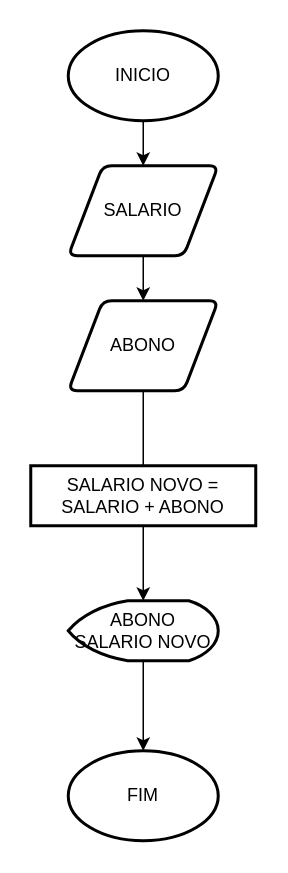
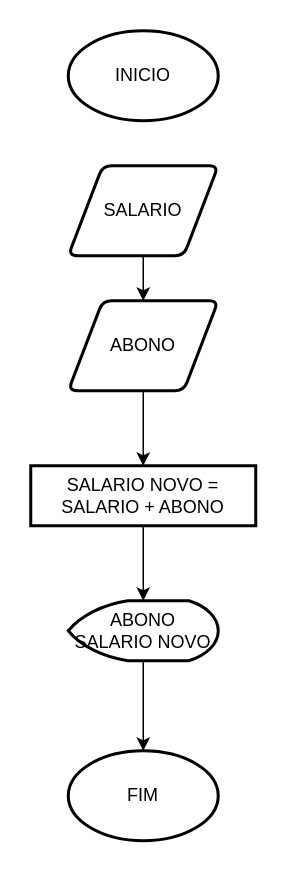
  <mxCell id="0" />
  <mxCell id="1" parent="0" />
- <mxCell id="2" value="" style="edgeStyle=orthogonalEdgeStyle;rounded=0;orthogonalLoop=1;jettySize=auto;html=1;" edge="1" parent="1" source="3" target="6"><mxGeometry relative="1" as="geometry" /></mxCell>
  <mxCell id="3" value="INICIO" style="strokeWidth=2;html=1;shape=mxgraph.flowchart.start_1;whiteSpace=wrap;" vertex="1" parent="1"><mxGeometry x="45" y="20" width="100" height="60" as="geometry" /></mxCell>
  <mxCell id="4" value="FIM" style="strokeWidth=2;html=1;shape=mxgraph.flowchart.start_1;whiteSpace=wrap;" vertex="1" parent="1"><mxGeometry x="45" y="500" width="100" height="60" as="geometry" /></mxCell>
  <mxCell id="5" value="" style="edgeStyle=orthogonalEdgeStyle;rounded=0;orthogonalLoop=1;jettySize=auto;html=1;" edge="1" parent="1" source="6" target="8"><mxGeometry relative="1" as="geometry" /></mxCell>
  <mxCell id="6" value="SALARIO" style="shape=parallelogram;html=1;strokeWidth=2;perimeter=parallelogramPerimeter;whiteSpace=wrap;rounded=1;arcSize=12;size=0.23;" vertex="1" parent="1"><mxGeometry x="45" y="110" width="100" height="60" as="geometry" /></mxCell>
- <mxCell id="7" value="" style="edgeStyle=orthogonalEdgeStyle;rounded=0;orthogonalLoop=1;jettySize=auto;html=1;endArrow=none;" edge="1" parent="1" source="8" target="10"><mxGeometry relative="1" as="geometry" /></mxCell>
+ <mxCell id="7" value="" style="edgeStyle=orthogonalEdgeStyle;rounded=0;orthogonalLoop=1;jettySize=auto;html=1;" edge="1" parent="1" source="8" target="10"><mxGeometry relative="1" as="geometry" /></mxCell>
  <mxCell id="8" value="ABONO" style="shape=parallelogram;html=1;strokeWidth=2;perimeter=parallelogramPerimeter;whiteSpace=wrap;rounded=1;arcSize=12;size=0.23;" vertex="1" parent="1"><mxGeometry x="45" y="200" width="100" height="60" as="geometry" /></mxCell>
  <mxCell id="9" value="" style="edgeStyle=orthogonalEdgeStyle;rounded=0;orthogonalLoop=1;jettySize=auto;html=1;" edge="1" parent="1" source="10" target="12"><mxGeometry relative="1" as="geometry" /></mxCell>
  <mxCell id="10" value="SALARIO NOVO = SALARIO + ABONO" style="whiteSpace=wrap;html=1;absoluteArcSize=1;arcSize=14;strokeWidth=2;rounded=0;" vertex="1" parent="1"><mxGeometry x="20" y="310" width="150" height="40" as="geometry" /></mxCell>
  <mxCell id="11" value="" style="edgeStyle=orthogonalEdgeStyle;rounded=0;orthogonalLoop=1;jettySize=auto;html=1;" edge="1" parent="1" source="12" target="4"><mxGeometry relative="1" as="geometry" /></mxCell>
  <mxCell id="12" value="ABONO&lt;div&gt;SALARIO NOVO&lt;/div&gt;" style="strokeWidth=2;html=1;shape=mxgraph.flowchart.display;whiteSpace=wrap;" vertex="1" parent="1"><mxGeometry x="45" y="400" width="100" height="40" as="geometry" /></mxCell>
